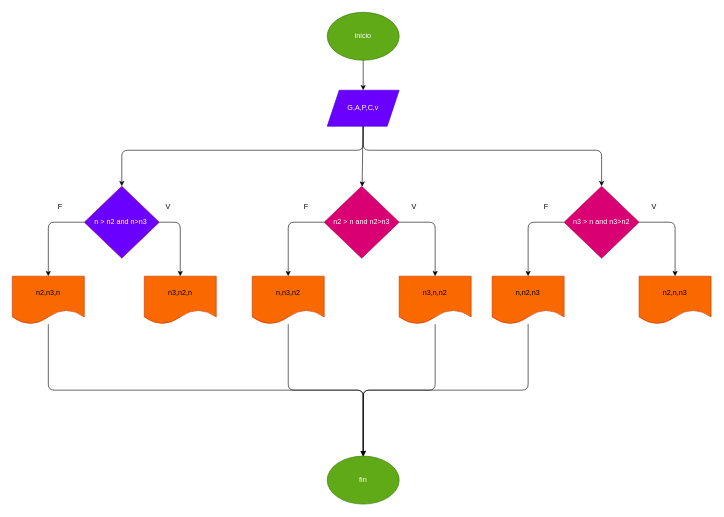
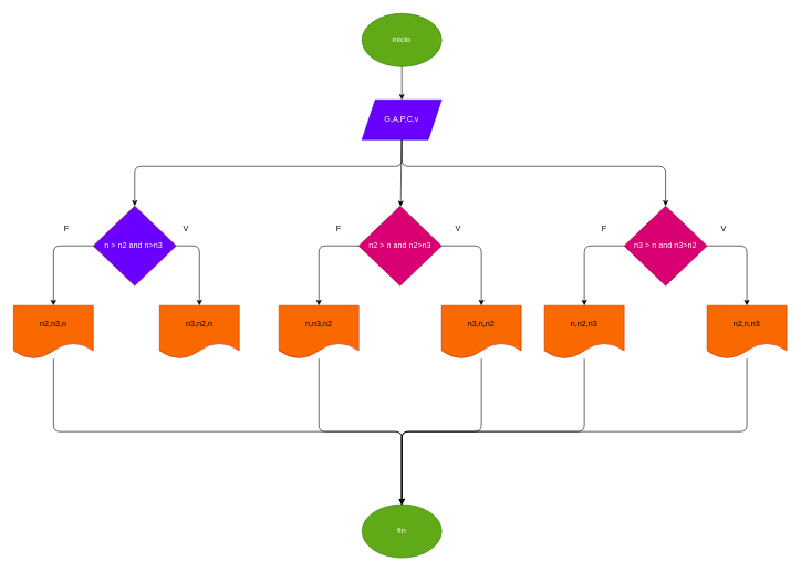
  <mxCell id="0" />
  <mxCell id="1" parent="0" />
  <mxCell id="2" value="inicio" style="ellipse;whiteSpace=wrap;html=1;fillColor=#60a917;fontColor=#ffffff;strokeColor=#2D7600;" parent="1" vertex="1"><mxGeometry x="545" y="20" width="120" height="80" as="geometry" /></mxCell>
  <mxCell id="3" style="edgeStyle=none;html=1;" edge="1" parent="1" source="4" target="5"><mxGeometry relative="1" as="geometry" /></mxCell>
  <mxCell id="4" value="G,A,P,C,v" style="shape=parallelogram;perimeter=parallelogramPerimeter;whiteSpace=wrap;html=1;fixedSize=1;fillColor=#6a00ff;fontColor=#ffffff;strokeColor=#3700CC;" parent="1" vertex="1"><mxGeometry x="545" y="150" width="120" height="60" as="geometry" /></mxCell>
  <mxCell id="5" value="n2 &amp;gt; n and n2&amp;gt;n3" style="rhombus;whiteSpace=wrap;html=1;fillColor=#d80073;fontColor=#ffffff;strokeColor=#A50040;" parent="1" vertex="1"><mxGeometry x="540" y="310" width="125" height="120" as="geometry" /></mxCell>
  <mxCell id="6" value="" style="endArrow=classic;html=1;" parent="1" source="2" target="4" edge="1"><mxGeometry width="50" height="50" relative="1" as="geometry"><mxPoint x="510" y="340" as="sourcePoint" /><mxPoint x="560" y="290" as="targetPoint" /></mxGeometry></mxCell>
  <mxCell id="7" value="n3 &amp;gt; n and n3&amp;gt;n2" style="rhombus;whiteSpace=wrap;html=1;fillColor=#d80073;fontColor=#ffffff;strokeColor=#A50040;" parent="1" vertex="1"><mxGeometry x="940" y="310" width="125" height="120" as="geometry" /></mxCell>
  <mxCell id="8" value="n &amp;gt; n2 and n&amp;gt;n3&amp;nbsp;" style="rhombus;whiteSpace=wrap;html=1;fillColor=#6a00ff;fontColor=#ffffff;strokeColor=#A50040;" parent="1" vertex="1"><mxGeometry x="140" y="310" width="125" height="120" as="geometry" /></mxCell>
  <mxCell id="9" value="" style="edgeStyle=elbowEdgeStyle;elbow=vertical;endArrow=classic;html=1;" parent="1" source="4" target="8" edge="1"><mxGeometry width="50" height="50" relative="1" as="geometry"><mxPoint x="610" y="350" as="sourcePoint" /><mxPoint x="660" y="300" as="targetPoint" /><Array as="points"><mxPoint x="605" y="250" /></Array></mxGeometry></mxCell>
  <mxCell id="10" value="" style="edgeStyle=elbowEdgeStyle;elbow=vertical;endArrow=classic;html=1;entryX=0.5;entryY=0;entryDx=0;entryDy=0;" parent="1" source="4" target="7" edge="1"><mxGeometry width="50" height="50" relative="1" as="geometry"><mxPoint x="615" y="220" as="sourcePoint" /><mxPoint x="892.5" y="290" as="targetPoint" /><Array as="points"><mxPoint x="690" y="250" /></Array></mxGeometry></mxCell>
  <mxCell id="11" value="n2,n,n3" style="shape=document;whiteSpace=wrap;html=1;boundedLbl=1;fillColor=#fa6800;fontColor=#000000;strokeColor=#C73500;" vertex="1" parent="1"><mxGeometry x="1065" y="460" width="120" height="80" as="geometry" /></mxCell>
  <mxCell id="12" value="n,n2,n3" style="shape=document;whiteSpace=wrap;html=1;boundedLbl=1;fillColor=#fa6800;fontColor=#000000;strokeColor=#C73500;" vertex="1" parent="1"><mxGeometry x="820" y="460" width="120" height="80" as="geometry" /></mxCell>
  <mxCell id="13" value="n3,n,n2" style="shape=document;whiteSpace=wrap;html=1;boundedLbl=1;fillColor=#fa6800;fontColor=#000000;strokeColor=#C73500;" vertex="1" parent="1"><mxGeometry x="665" y="460" width="120" height="80" as="geometry" /></mxCell>
  <mxCell id="14" value="n,n3,n2" style="shape=document;whiteSpace=wrap;html=1;boundedLbl=1;fillColor=#fa6800;fontColor=#000000;strokeColor=#C73500;" vertex="1" parent="1"><mxGeometry x="420" y="460" width="120" height="80" as="geometry" /></mxCell>
  <mxCell id="15" value="n2,n3,n" style="shape=document;whiteSpace=wrap;html=1;boundedLbl=1;fillColor=#fa6800;fontColor=#000000;strokeColor=#C73500;" vertex="1" parent="1"><mxGeometry x="20" y="460" width="120" height="80" as="geometry" /></mxCell>
  <mxCell id="16" value="" style="edgeStyle=segmentEdgeStyle;endArrow=classic;html=1;" edge="1" parent="1" source="8" target="22"><mxGeometry width="50" height="50" relative="1" as="geometry"><mxPoint x="560" y="360" as="sourcePoint" /><mxPoint x="300" y="460" as="targetPoint" /></mxGeometry></mxCell>
  <mxCell id="17" value="" style="edgeStyle=segmentEdgeStyle;endArrow=classic;html=1;" edge="1" parent="1" source="7" target="11"><mxGeometry width="50" height="50" relative="1" as="geometry"><mxPoint x="275" y="380" as="sourcePoint" /><mxPoint x="335" y="470" as="targetPoint" /></mxGeometry></mxCell>
  <mxCell id="18" value="" style="edgeStyle=segmentEdgeStyle;endArrow=classic;html=1;" edge="1" parent="1" source="5" target="13"><mxGeometry width="50" height="50" relative="1" as="geometry"><mxPoint x="285" y="390" as="sourcePoint" /><mxPoint x="345" y="480" as="targetPoint" /></mxGeometry></mxCell>
  <mxCell id="19" value="" style="edgeStyle=segmentEdgeStyle;endArrow=classic;html=1;" edge="1" parent="1" source="7" target="12"><mxGeometry width="50" height="50" relative="1" as="geometry"><mxPoint x="295" y="400" as="sourcePoint" /><mxPoint x="355" y="490" as="targetPoint" /></mxGeometry></mxCell>
  <mxCell id="20" value="" style="edgeStyle=segmentEdgeStyle;endArrow=classic;html=1;" edge="1" parent="1" source="8" target="15"><mxGeometry width="50" height="50" relative="1" as="geometry"><mxPoint x="305" y="410" as="sourcePoint" /><mxPoint x="365" y="500" as="targetPoint" /></mxGeometry></mxCell>
  <mxCell id="21" value="" style="edgeStyle=segmentEdgeStyle;endArrow=classic;html=1;" edge="1" parent="1" source="5" target="14"><mxGeometry width="50" height="50" relative="1" as="geometry"><mxPoint x="315" y="420" as="sourcePoint" /><mxPoint x="375" y="510" as="targetPoint" /></mxGeometry></mxCell>
  <mxCell id="22" value="n3,n2,n" style="shape=document;whiteSpace=wrap;html=1;boundedLbl=1;fillColor=#fa6800;fontColor=#000000;strokeColor=#C73500;" vertex="1" parent="1"><mxGeometry x="240" y="460" width="120" height="80" as="geometry" /></mxCell>
  <mxCell id="23" value="V" style="text;html=1;strokeColor=none;fillColor=none;align=center;verticalAlign=middle;whiteSpace=wrap;rounded=0;" vertex="1" parent="1"><mxGeometry x="1060" y="330" width="60" height="30" as="geometry" /></mxCell>
  <mxCell id="24" value="V" style="text;html=1;strokeColor=none;fillColor=none;align=center;verticalAlign=middle;whiteSpace=wrap;rounded=0;" vertex="1" parent="1"><mxGeometry x="660" y="330" width="60" height="30" as="geometry" /></mxCell>
  <mxCell id="25" value="V" style="text;html=1;strokeColor=none;fillColor=none;align=center;verticalAlign=middle;whiteSpace=wrap;rounded=0;" vertex="1" parent="1"><mxGeometry x="250" y="330" width="60" height="30" as="geometry" /></mxCell>
  <mxCell id="26" value="F" style="text;html=1;strokeColor=none;fillColor=none;align=center;verticalAlign=middle;whiteSpace=wrap;rounded=0;" vertex="1" parent="1"><mxGeometry x="480" y="330" width="60" height="30" as="geometry" /></mxCell>
  <mxCell id="27" value="F" style="text;html=1;strokeColor=none;fillColor=none;align=center;verticalAlign=middle;whiteSpace=wrap;rounded=0;" vertex="1" parent="1"><mxGeometry x="880" y="330" width="60" height="30" as="geometry" /></mxCell>
  <mxCell id="28" value="F" style="text;html=1;strokeColor=none;fillColor=none;align=center;verticalAlign=middle;whiteSpace=wrap;rounded=0;" vertex="1" parent="1"><mxGeometry x="70" y="330" width="60" height="30" as="geometry" /></mxCell>
  <mxCell id="29" value="fin" style="ellipse;whiteSpace=wrap;html=1;fillColor=#60a917;fontColor=#ffffff;strokeColor=#2D7600;" vertex="1" parent="1"><mxGeometry x="545" y="760" width="120" height="80" as="geometry" /></mxCell>
  <mxCell id="30" value="" style="edgeStyle=elbowEdgeStyle;elbow=vertical;endArrow=classic;html=1;" edge="1" parent="1" source="15" target="29"><mxGeometry width="50" height="50" relative="1" as="geometry"><mxPoint x="710" y="690" as="sourcePoint" /><mxPoint x="760" y="640" as="targetPoint" /></mxGeometry></mxCell>
  <mxCell id="31" value="" style="edgeStyle=elbowEdgeStyle;elbow=vertical;endArrow=classic;html=1;" edge="1" parent="1" source="14" target="29"><mxGeometry width="50" height="50" relative="1" as="geometry"><mxPoint x="310" y="550" as="sourcePoint" /><mxPoint x="650" y="770" as="targetPoint" /></mxGeometry></mxCell>
  <mxCell id="32" value="" style="edgeStyle=elbowEdgeStyle;elbow=vertical;endArrow=classic;html=1;" edge="1" parent="1" source="13" target="29"><mxGeometry width="50" height="50" relative="1" as="geometry"><mxPoint x="320" y="560" as="sourcePoint" /><mxPoint x="660" y="780" as="targetPoint" /></mxGeometry></mxCell>
  <mxCell id="33" value="" style="edgeStyle=elbowEdgeStyle;elbow=vertical;endArrow=classic;html=1;" edge="1" parent="1" source="12" target="29"><mxGeometry width="50" height="50" relative="1" as="geometry"><mxPoint x="330" y="570" as="sourcePoint" /><mxPoint x="670" y="790" as="targetPoint" /></mxGeometry></mxCell>
+ <mxCell id="34" value="" style="edgeStyle=elbowEdgeStyle;elbow=vertical;endArrow=classic;html=1;" edge="1" parent="1" source="11" target="29"><mxGeometry width="50" height="50" relative="1" as="geometry"><mxPoint x="340" y="580" as="sourcePoint" /><mxPoint x="680" y="800" as="targetPoint" /></mxGeometry></mxCell>
